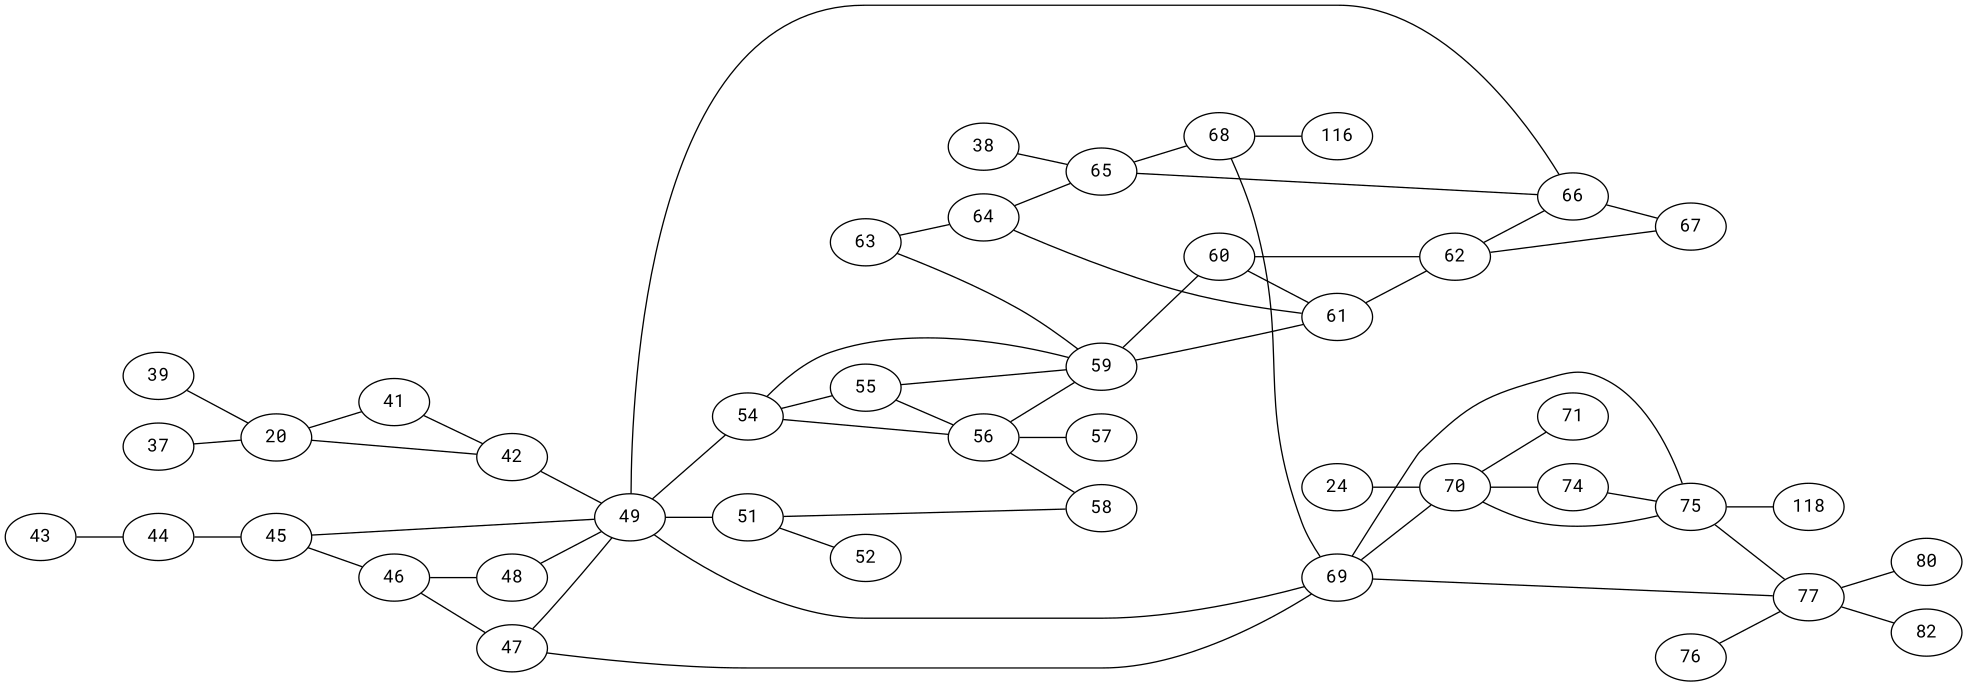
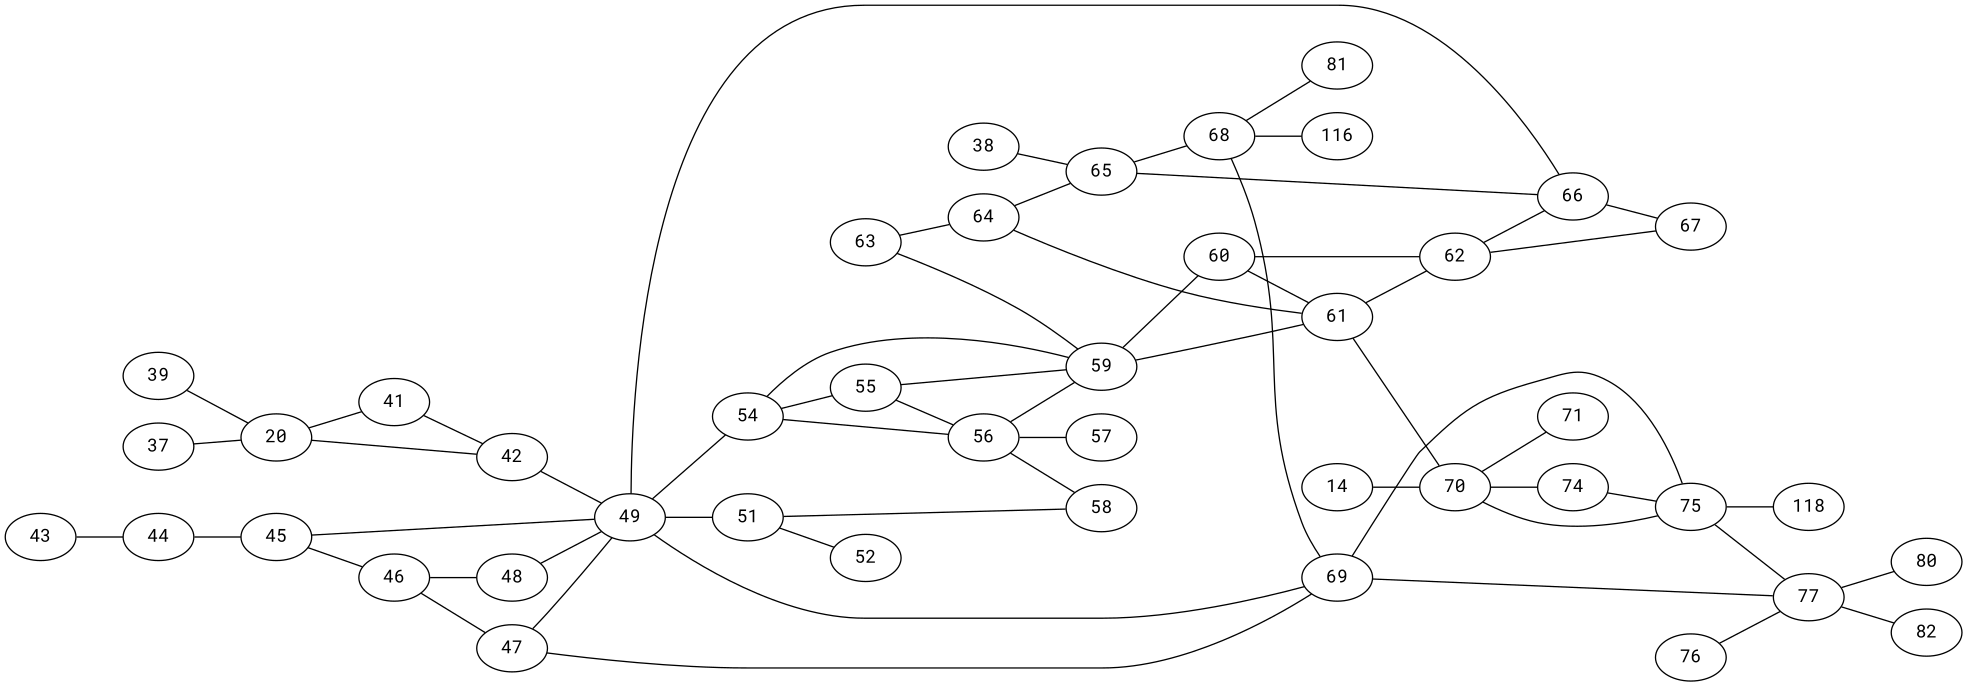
  strict graph {
    fontname="Roboto Mono"
    rankdir=LR
    node [fontname="Roboto Mono"]
    edge [fontname="Roboto Mono"]
-   24 [height=0.5 width=0.75]
+   24 [height=0.5 width=0.75 label=14]
    70 [height=0.5 width=0.75]
    75 [height=0.5 width=0.75]
    71 [height=0.5 width=0.75]
    74 [height=0.5 width=0.75]
    77 [height=0.5 width=0.75]
    118 [height=0.5 width=0.75]
    80 [height=0.5 width=0.75]
    82 [height=0.5 width=0.75]
    37 [height=0.5 width=0.75]
    n11 [height=0.5 label=20 width=0.75]
    41 [height=0.5 width=0.75]
    42 [height=0.5 width=0.75]
    49 [height=0.5 width=0.75]
    66 [height=0.5 width=0.75]
    69 [height=0.5 width=0.75]
    51 [height=0.5 width=0.75]
    54 [height=0.5 width=0.75]
    67 [height=0.5 width=0.75]
    52 [height=0.5 width=0.75]
    58 [height=0.5 width=0.75]
    55 [height=0.5 width=0.75]
    56 [height=0.5 width=0.75]
    59 [height=0.5 width=0.75]
    38 [height=0.5 width=0.75]
    65 [height=0.5 width=0.75]
    68 [height=0.5 width=0.75]
+   81 [height=0.5 width=0.75]
    116 [height=0.5 width=0.75]
    39 [height=0.5 width=0.75]
    57 [height=0.5 width=0.75]
    60 [height=0.5 width=0.75]
    61 [height=0.5 width=0.75]
    62 [height=0.5 width=0.75]
    43 [height=0.5 width=0.75]
    44 [height=0.5 width=0.75]
    45 [height=0.5 width=0.75]
    46 [height=0.5 width=0.75]
    47 [height=0.5 width=0.75]
    48 [height=0.5 width=0.75]
    63 [height=0.5 width=0.75]
    64 [height=0.5 width=0.75]
    76 [height=0.5 width=0.75]
    24 -- 70
    70 -- 75
    70 -- 71
    70 -- 74
    75 -- 77
    75 -- 118
    74 -- 75
    77 -- 80
    77 -- 82
    37 -- n11
    n11 -- 41
    n11 -- 42
    41 -- 42
    42 -- 49
    49 -- 66
    49 -- 69
    49 -- 51
    49 -- 54
    66 -- 67
-   69 -- 70
+   61 -- 70
    69 -- 75
    69 -- 77
    51 -- 52
    51 -- 58
    54 -- 55
    54 -- 56
    54 -- 59
    55 -- 56
    55 -- 59
    56 -- 58
    56 -- 59
    56 -- 57
    59 -- 60
    59 -- 61
    38 -- 65
    65 -- 66
    65 -- 68
    68 -- 69
+   68 -- 81
    68 -- 116
    39 -- n11
    60 -- 61
    60 -- 62
    61 -- 62
    62 -- 66
    62 -- 67
    43 -- 44
    44 -- 45
    45 -- 49
    45 -- 46
    46 -- 47
    46 -- 48
    47 -- 49
    47 -- 69
    48 -- 49
    63 -- 59
    63 -- 64
    64 -- 65
    64 -- 61
    76 -- 77
  }
